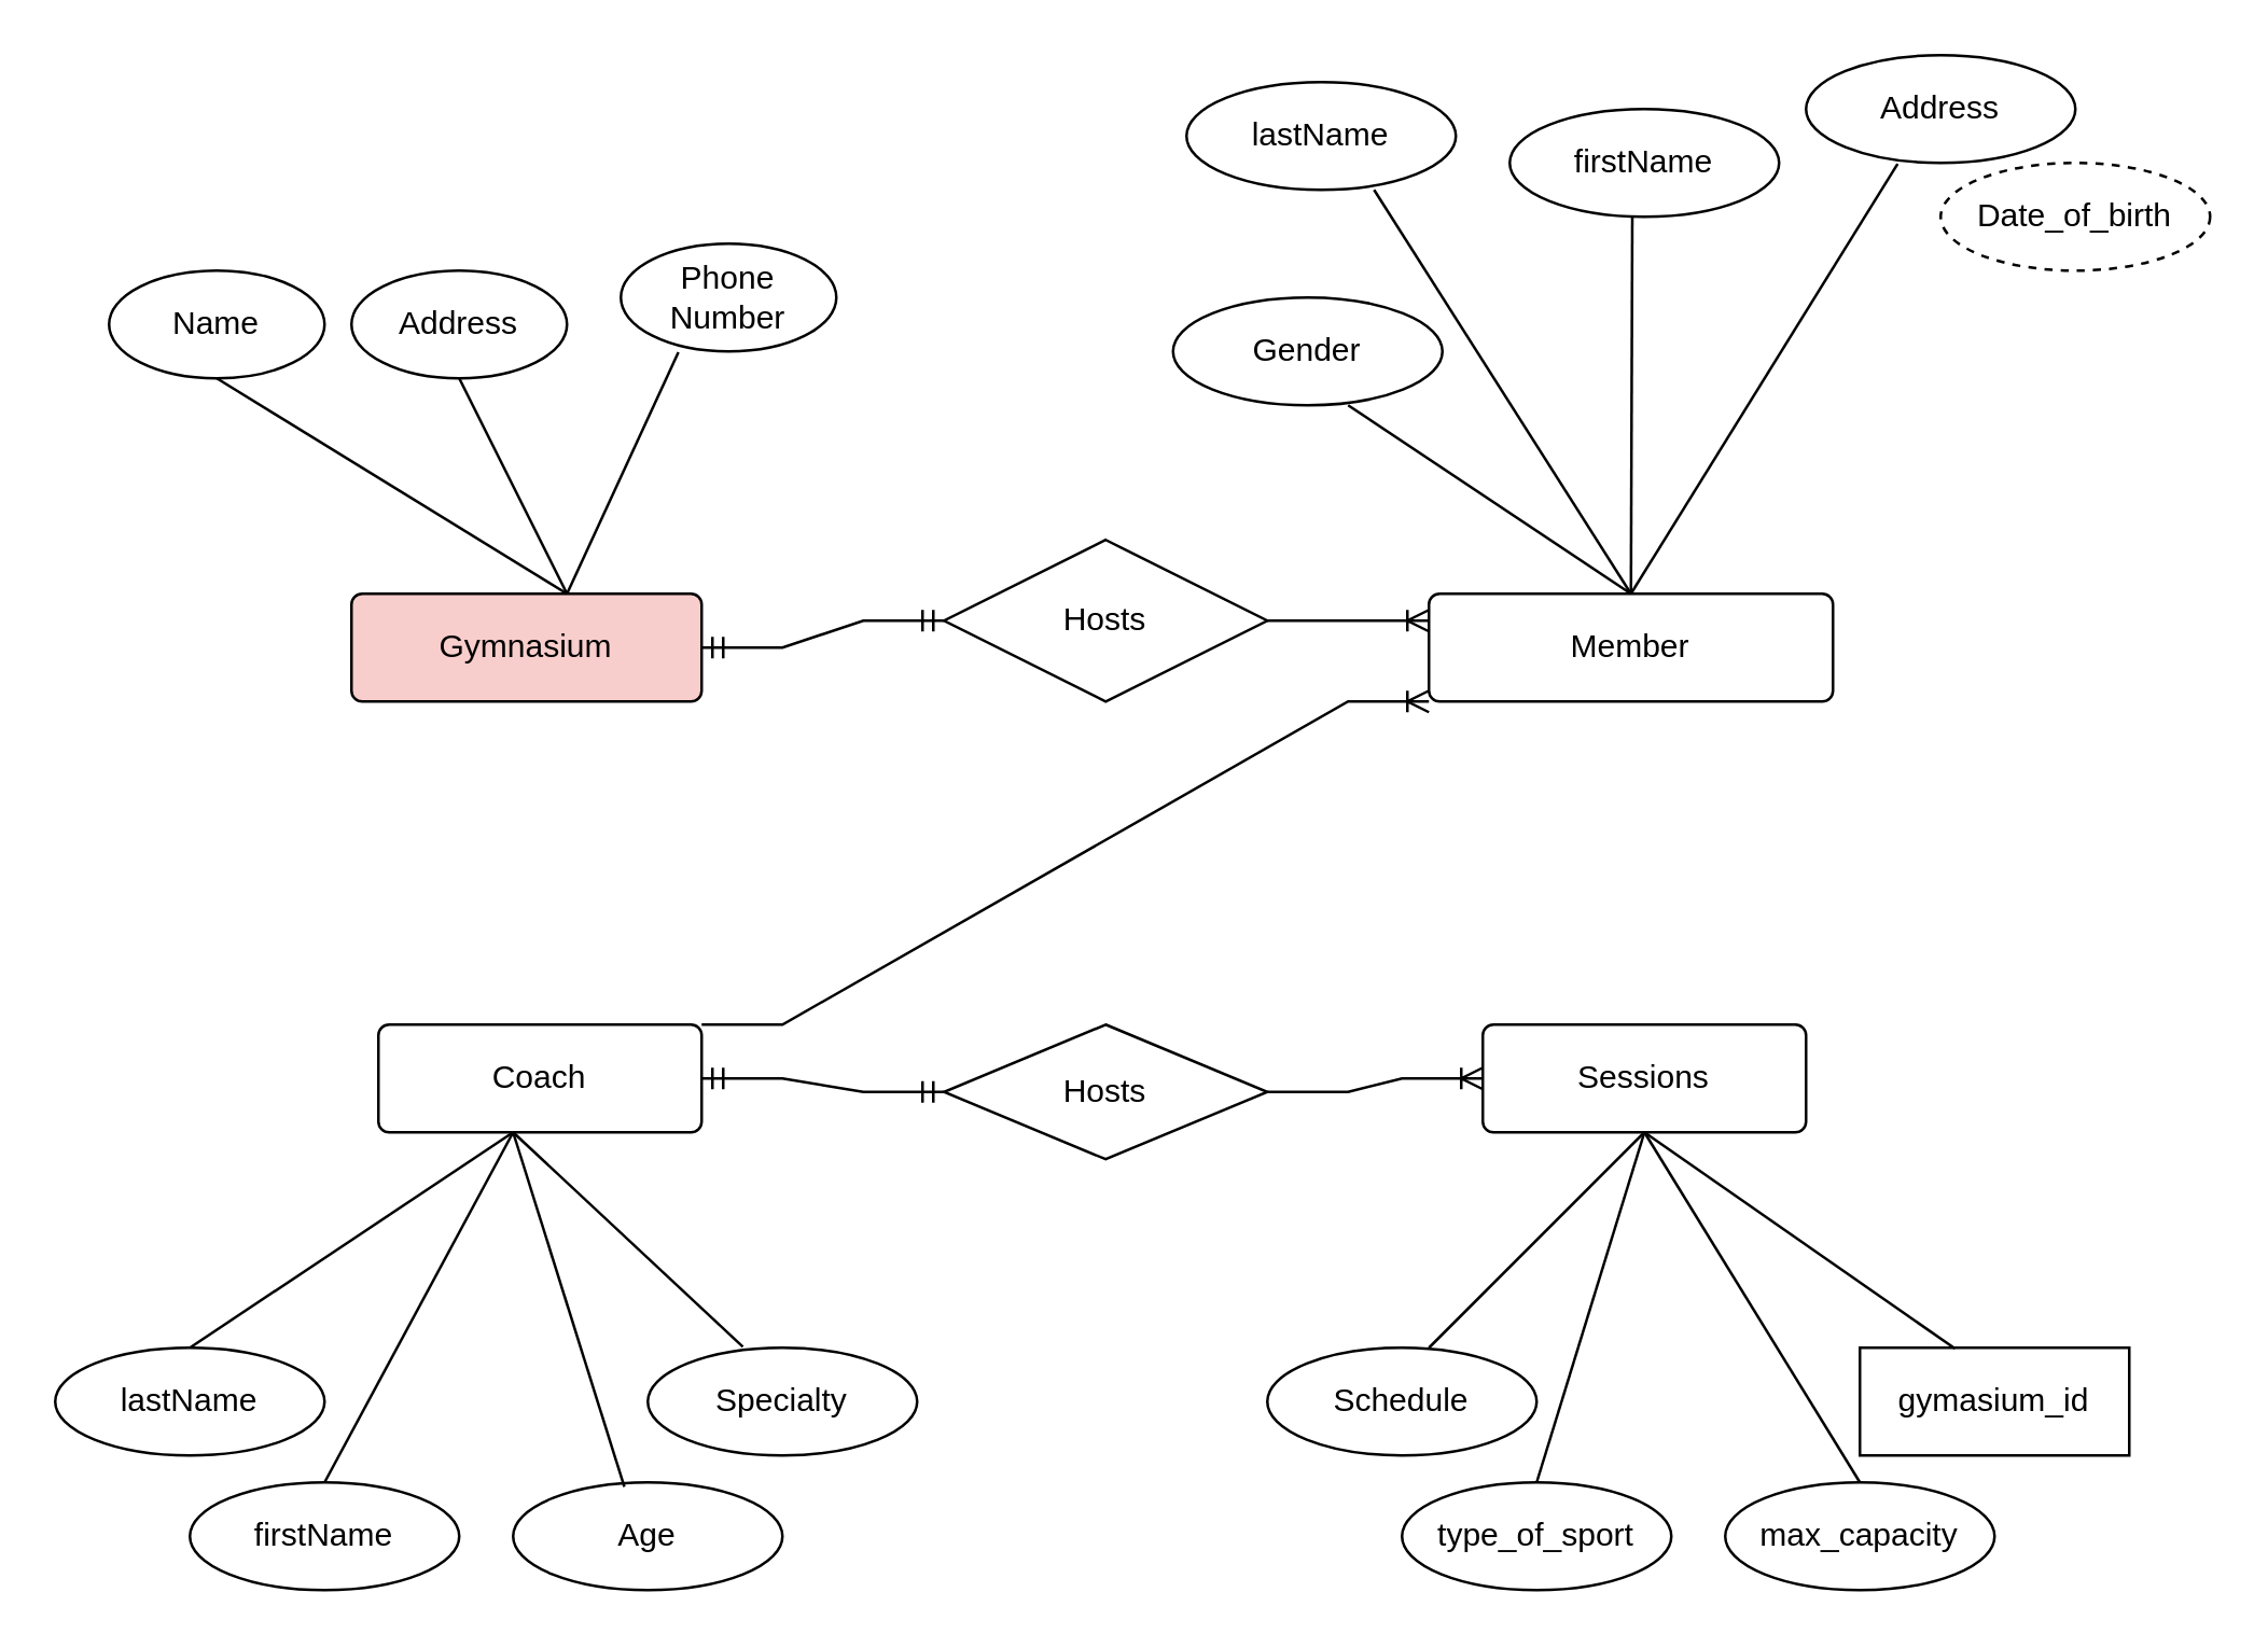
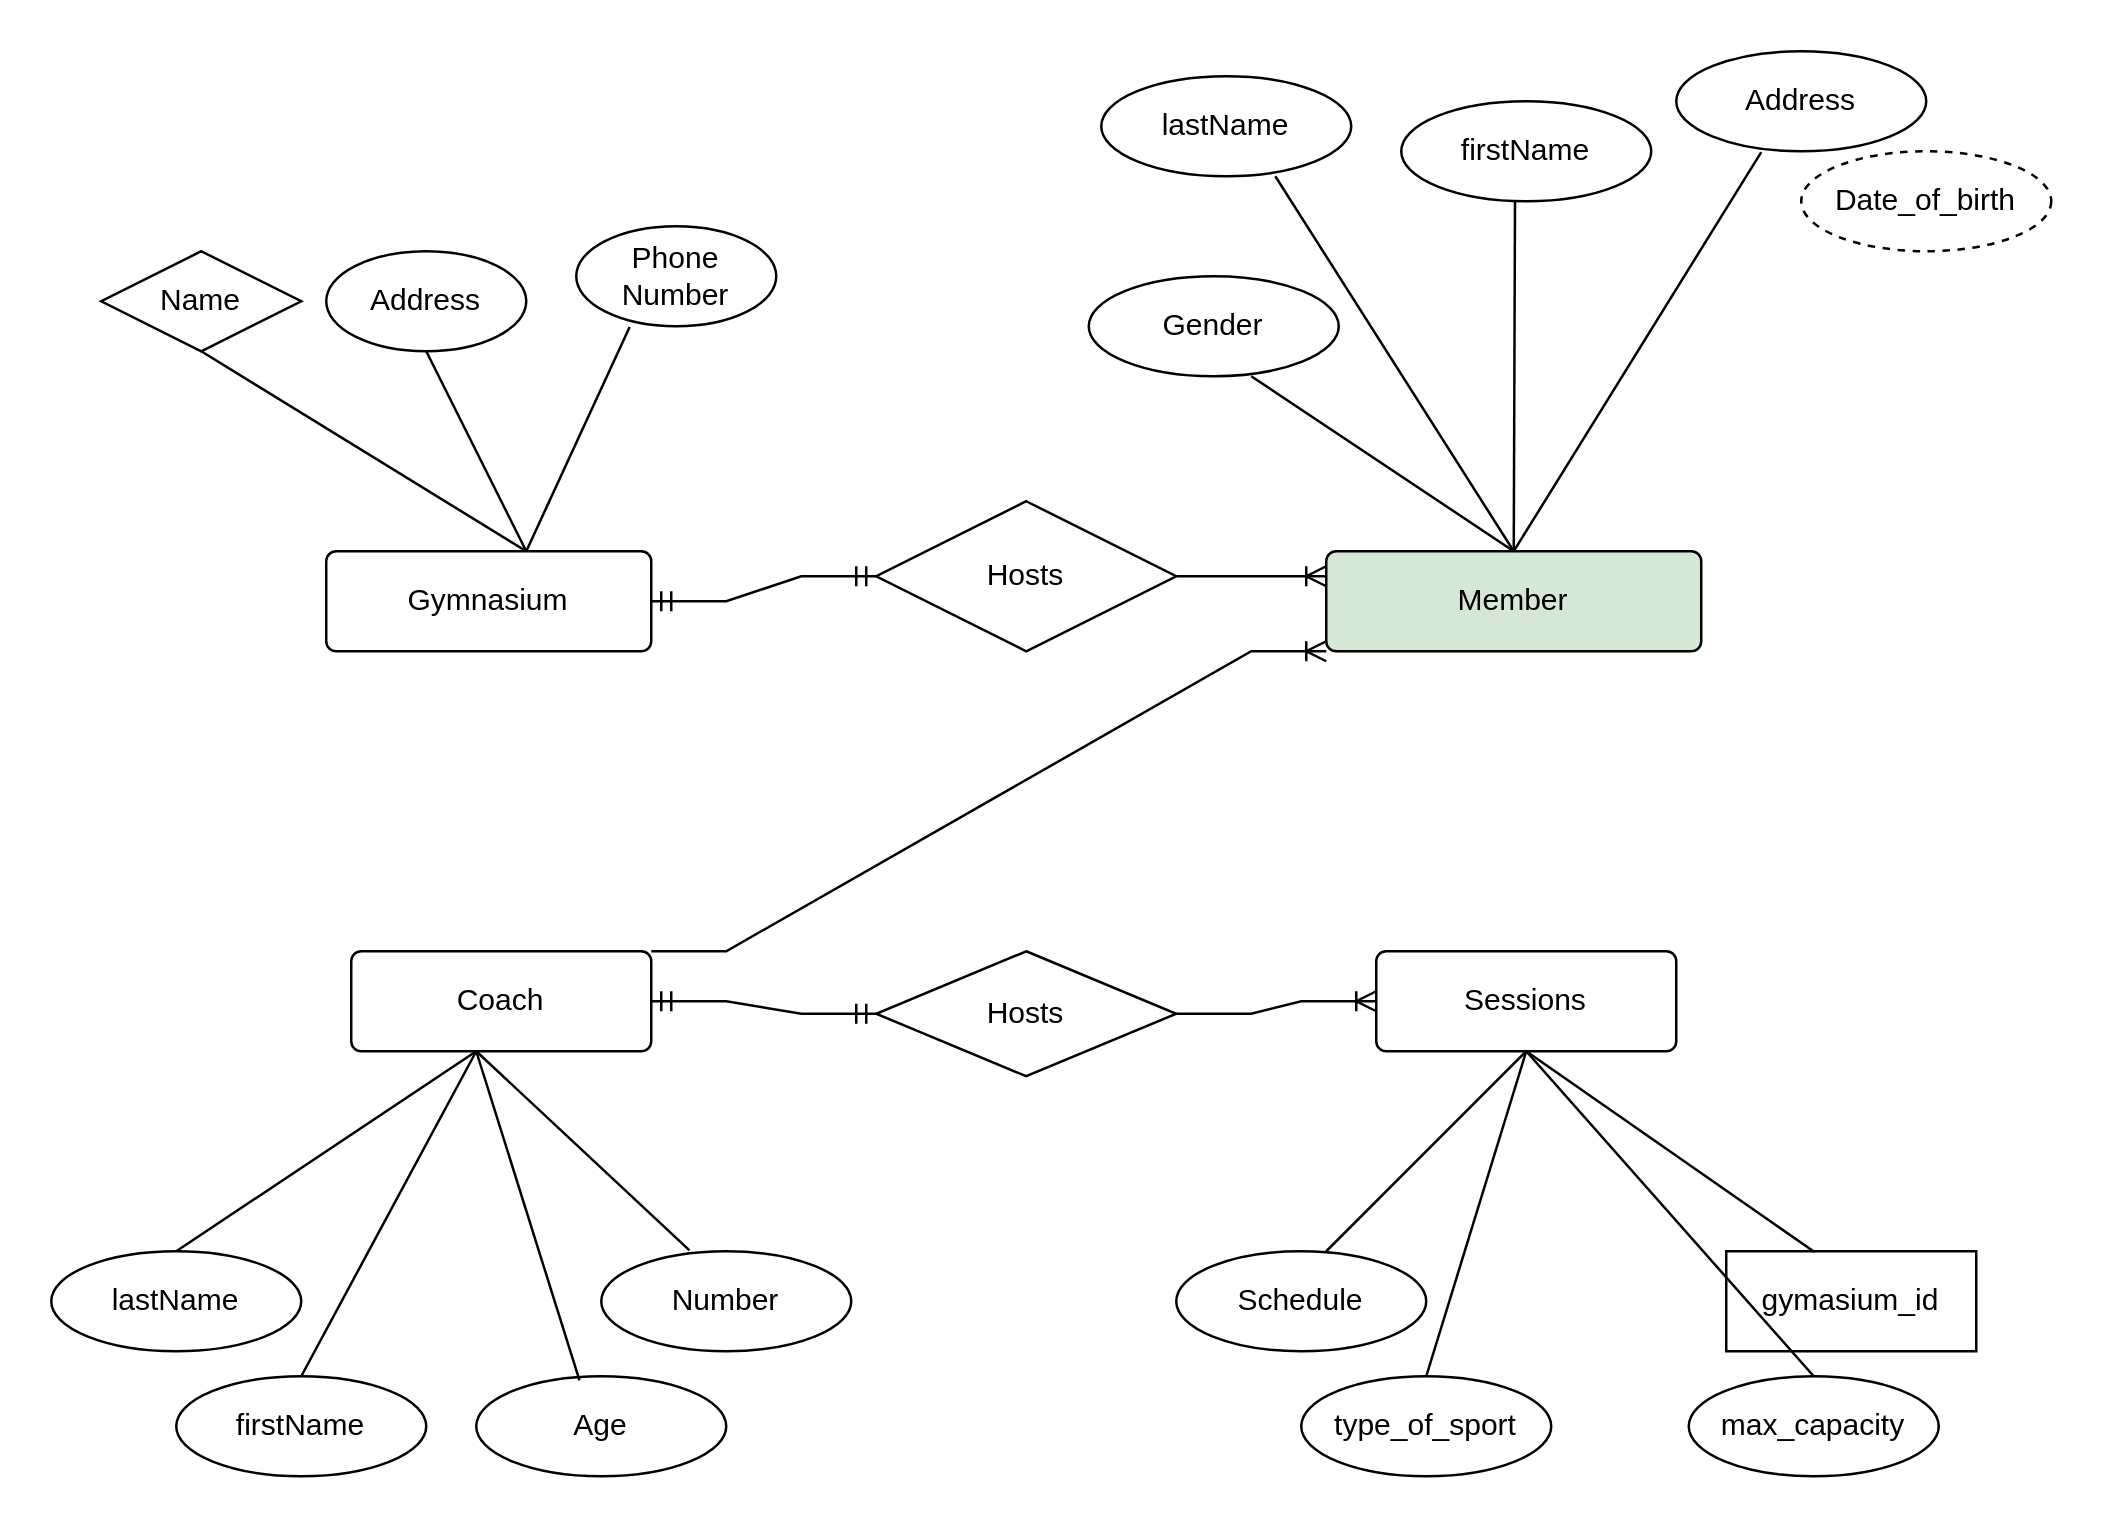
  <mxCell id="0" />
  <mxCell id="1" parent="0" />
- <mxCell id="2" value="Gymnasium" style="rounded=1;arcSize=10;whiteSpace=wrap;html=1;align=center;fillColor=#f8cecc;" vertex="1" parent="1"><mxGeometry x="130" y="220" width="130" height="40" as="geometry" /></mxCell>
- <mxCell id="3" value="Member" style="rounded=1;arcSize=10;whiteSpace=wrap;html=1;align=center;" vertex="1" parent="1"><mxGeometry x="530" y="220" width="150" height="40" as="geometry" /></mxCell>
- <mxCell id="4" value="Name" style="ellipse;whiteSpace=wrap;html=1;align=center;" vertex="1" parent="1"><mxGeometry x="40" y="100" width="80" height="40" as="geometry" /></mxCell>
+ <mxCell id="2" value="Gymnasium" style="rounded=1;arcSize=10;whiteSpace=wrap;html=1;align=center;" vertex="1" parent="1"><mxGeometry x="130" y="220" width="130" height="40" as="geometry" /></mxCell>
+ <mxCell id="3" value="Member" style="rounded=1;arcSize=10;whiteSpace=wrap;html=1;align=center;fillColor=#d5e8d4;" vertex="1" parent="1"><mxGeometry x="530" y="220" width="150" height="40" as="geometry" /></mxCell>
+ <mxCell id="4" value="Name" style="rhombus;whiteSpace=wrap;html=1;align=center;" vertex="1" parent="1"><mxGeometry x="40" y="100" width="80" height="40" as="geometry" /></mxCell>
  <mxCell id="5" value="Address" style="ellipse;whiteSpace=wrap;html=1;align=center;" vertex="1" parent="1"><mxGeometry x="130" y="100" width="80" height="40" as="geometry" /></mxCell>
  <mxCell id="6" value="Phone Number" style="ellipse;whiteSpace=wrap;html=1;align=center;" vertex="1" parent="1"><mxGeometry x="230" y="90" width="80" height="40" as="geometry" /></mxCell>
  <mxCell id="7" value="" style="endArrow=none;html=1;rounded=0;entryX=0.267;entryY=1.008;entryDx=0;entryDy=0;entryPerimeter=0;" edge="1" parent="1" target="6"><mxGeometry relative="1" as="geometry"><mxPoint x="210" y="220" as="sourcePoint" /><mxPoint x="240" y="150" as="targetPoint" /><Array as="points" /></mxGeometry></mxCell>
  <mxCell id="8" value="" style="endArrow=none;html=1;rounded=0;exitX=0.5;exitY=1;exitDx=0;exitDy=0;" edge="1" parent="1" source="4"><mxGeometry relative="1" as="geometry"><mxPoint x="90" y="150" as="sourcePoint" /><mxPoint x="210" y="220" as="targetPoint" /></mxGeometry></mxCell>
  <mxCell id="9" value="" style="endArrow=none;html=1;rounded=0;" edge="1" parent="1"><mxGeometry relative="1" as="geometry"><mxPoint x="170" y="140" as="sourcePoint" /><mxPoint x="210" y="220" as="targetPoint" /></mxGeometry></mxCell>
  <mxCell id="10" value="Hosts" style="shape=rhombus;perimeter=rhombusPerimeter;whiteSpace=wrap;html=1;align=center;" vertex="1" parent="1"><mxGeometry x="350" y="200" width="120" height="60" as="geometry" /></mxCell>
  <mxCell id="11" value="lastName" style="ellipse;whiteSpace=wrap;html=1;align=center;" vertex="1" parent="1"><mxGeometry x="440" y="30" width="100" height="40" as="geometry" /></mxCell>
  <mxCell id="12" value="Gender" style="ellipse;whiteSpace=wrap;html=1;align=center;" vertex="1" parent="1"><mxGeometry x="435" y="110" width="100" height="40" as="geometry" /></mxCell>
  <mxCell id="13" value="firstName" style="ellipse;whiteSpace=wrap;html=1;align=center;" vertex="1" parent="1"><mxGeometry x="560" y="40" width="100" height="40" as="geometry" /></mxCell>
  <mxCell id="14" value="Address" style="ellipse;whiteSpace=wrap;html=1;align=center;" vertex="1" parent="1"><mxGeometry x="670" y="20" width="100" height="40" as="geometry" /></mxCell>
  <mxCell id="15" value="Date_of_birth" style="ellipse;whiteSpace=wrap;html=1;align=center;dashed=1;" vertex="1" parent="1"><mxGeometry x="720" y="60" width="100" height="40" as="geometry" /></mxCell>
  <mxCell id="16" value="" style="endArrow=none;html=1;rounded=0;exitX=0.5;exitY=0;exitDx=0;exitDy=0;entryX=0.34;entryY=1.008;entryDx=0;entryDy=0;entryPerimeter=0;" edge="1" parent="1" source="3" target="14"><mxGeometry relative="1" as="geometry"><mxPoint x="560" y="170" as="sourcePoint" /><mxPoint x="725" y="70" as="targetPoint" /></mxGeometry></mxCell>
  <mxCell id="17" value="" style="endArrow=none;html=1;rounded=0;entryX=0.5;entryY=0;entryDx=0;entryDy=0;" edge="1" parent="1" target="3"><mxGeometry relative="1" as="geometry"><mxPoint x="509.632" y="70.004" as="sourcePoint" /><mxPoint x="610" y="210" as="targetPoint" /></mxGeometry></mxCell>
  <mxCell id="18" value="" style="endArrow=none;html=1;rounded=0;exitX=0.44;exitY=1.075;exitDx=0;exitDy=0;exitPerimeter=0;" edge="1" parent="1"><mxGeometry relative="1" as="geometry"><mxPoint x="605.5" y="80" as="sourcePoint" /><mxPoint x="605" y="220" as="targetPoint" /></mxGeometry></mxCell>
  <mxCell id="19" value="" style="endArrow=none;html=1;rounded=0;entryX=0.5;entryY=0;entryDx=0;entryDy=0;" edge="1" parent="1" target="3"><mxGeometry relative="1" as="geometry"><mxPoint x="500" y="150" as="sourcePoint" /><mxPoint x="610" y="220" as="targetPoint" /></mxGeometry></mxCell>
  <mxCell id="20" value="Coach" style="rounded=1;arcSize=10;whiteSpace=wrap;html=1;align=center;" vertex="1" parent="1"><mxGeometry x="140" y="380" width="120" height="40" as="geometry" /></mxCell>
  <mxCell id="21" value="Sessions" style="rounded=1;arcSize=10;whiteSpace=wrap;html=1;align=center;" vertex="1" parent="1"><mxGeometry x="550" y="380" width="120" height="40" as="geometry" /></mxCell>
  <mxCell id="22" value="Hosts" style="shape=rhombus;perimeter=rhombusPerimeter;whiteSpace=wrap;html=1;align=center;" vertex="1" parent="1"><mxGeometry x="350" y="380" width="120" height="50" as="geometry" /></mxCell>
  <mxCell id="23" value="lastName" style="ellipse;whiteSpace=wrap;html=1;align=center;" vertex="1" parent="1"><mxGeometry x="20" y="500" width="100" height="40" as="geometry" /></mxCell>
  <mxCell id="24" value="firstName" style="ellipse;whiteSpace=wrap;html=1;align=center;" vertex="1" parent="1"><mxGeometry x="70" y="550" width="100" height="40" as="geometry" /></mxCell>
- <mxCell id="25" value="Specialty" style="ellipse;whiteSpace=wrap;html=1;align=center;" vertex="1" parent="1"><mxGeometry x="240" y="500" width="100" height="40" as="geometry" /></mxCell>
+ <mxCell id="25" value="Number" style="ellipse;whiteSpace=wrap;html=1;align=center;" vertex="1" parent="1"><mxGeometry x="240" y="500" width="100" height="40" as="geometry" /></mxCell>
  <mxCell id="26" value="Age" style="ellipse;whiteSpace=wrap;html=1;align=center;" vertex="1" parent="1"><mxGeometry x="190" y="550" width="100" height="40" as="geometry" /></mxCell>
  <mxCell id="27" value="Schedule" style="ellipse;whiteSpace=wrap;html=1;align=center;" vertex="1" parent="1"><mxGeometry x="470" y="500" width="100" height="40" as="geometry" /></mxCell>
  <mxCell id="28" value="gymasium_id" style="whiteSpace=wrap;html=1;align=center;rounded=0;" vertex="1" parent="1"><mxGeometry x="690" y="500" width="100" height="40" as="geometry" /></mxCell>
  <mxCell id="29" value="type_of_sport" style="ellipse;whiteSpace=wrap;html=1;align=center;" vertex="1" parent="1"><mxGeometry x="520" y="550" width="100" height="40" as="geometry" /></mxCell>
- <mxCell id="30" value="max_capacity" style="ellipse;whiteSpace=wrap;html=1;align=center;" vertex="1" parent="1"><mxGeometry x="640" y="550" width="100" height="40" as="geometry" /></mxCell>
+ <mxCell id="30" value="max_capacity" style="ellipse;whiteSpace=wrap;html=1;align=center;" vertex="1" parent="1"><mxGeometry x="675" y="550" width="100" height="40" as="geometry" /></mxCell>
  <mxCell id="31" value="" style="endArrow=none;html=1;rounded=0;exitX=0.5;exitY=0;exitDx=0;exitDy=0;" edge="1" parent="1" source="23"><mxGeometry relative="1" as="geometry"><mxPoint x="60" y="510" as="sourcePoint" /><mxPoint x="190" y="420" as="targetPoint" /></mxGeometry></mxCell>
  <mxCell id="32" value="" style="endArrow=none;html=1;rounded=0;" edge="1" parent="1"><mxGeometry relative="1" as="geometry"><mxPoint x="120" y="550" as="sourcePoint" /><mxPoint x="190" y="420" as="targetPoint" /></mxGeometry></mxCell>
  <mxCell id="33" value="" style="endArrow=none;html=1;rounded=0;entryX=0.413;entryY=0.042;entryDx=0;entryDy=0;entryPerimeter=0;" edge="1" parent="1" target="26"><mxGeometry relative="1" as="geometry"><mxPoint x="190" y="420" as="sourcePoint" /><mxPoint x="310" y="530" as="targetPoint" /></mxGeometry></mxCell>
  <mxCell id="34" value="" style="endArrow=none;html=1;rounded=0;entryX=0.353;entryY=-0.008;entryDx=0;entryDy=0;entryPerimeter=0;" edge="1" parent="1" target="25"><mxGeometry relative="1" as="geometry"><mxPoint x="190" y="420" as="sourcePoint" /><mxPoint x="260" y="490" as="targetPoint" /></mxGeometry></mxCell>
  <mxCell id="35" value="" style="endArrow=none;html=1;rounded=0;" edge="1" parent="1"><mxGeometry relative="1" as="geometry"><mxPoint x="530" y="500" as="sourcePoint" /><mxPoint x="610" y="420" as="targetPoint" /></mxGeometry></mxCell>
  <mxCell id="36" value="" style="endArrow=none;html=1;rounded=0;exitX=0.5;exitY=0;exitDx=0;exitDy=0;" edge="1" parent="1" source="29"><mxGeometry relative="1" as="geometry"><mxPoint x="550" y="560" as="sourcePoint" /><mxPoint x="610" y="420" as="targetPoint" /></mxGeometry></mxCell>
  <mxCell id="37" value="" style="endArrow=none;html=1;rounded=0;entryX=0.5;entryY=0;entryDx=0;entryDy=0;" edge="1" parent="1" target="30"><mxGeometry relative="1" as="geometry"><mxPoint x="610" y="420" as="sourcePoint" /><mxPoint x="740" y="540" as="targetPoint" /></mxGeometry></mxCell>
  <mxCell id="38" value="" style="endArrow=none;html=1;rounded=0;entryX=0.353;entryY=0.008;entryDx=0;entryDy=0;entryPerimeter=0;" edge="1" parent="1" target="28"><mxGeometry relative="1" as="geometry"><mxPoint x="610" y="420" as="sourcePoint" /><mxPoint x="750" y="530" as="targetPoint" /></mxGeometry></mxCell>
  <mxCell id="39" value="" style="edgeStyle=entityRelationEdgeStyle;fontSize=12;html=1;endArrow=ERmandOne;startArrow=ERmandOne;rounded=0;exitX=1;exitY=0.5;exitDx=0;exitDy=0;entryX=0;entryY=0.5;entryDx=0;entryDy=0;" edge="1" parent="1" source="20" target="22"><mxGeometry width="100" height="100" relative="1" as="geometry"><mxPoint x="250" y="500" as="sourcePoint" /><mxPoint x="350" y="400" as="targetPoint" /></mxGeometry></mxCell>
  <mxCell id="40" value="" style="edgeStyle=entityRelationEdgeStyle;fontSize=12;html=1;endArrow=ERoneToMany;rounded=0;exitX=1;exitY=0.5;exitDx=0;exitDy=0;" edge="1" parent="1" source="22"><mxGeometry width="100" height="100" relative="1" as="geometry"><mxPoint x="480" y="410" as="sourcePoint" /><mxPoint x="550" y="400" as="targetPoint" /></mxGeometry></mxCell>
  <mxCell id="41" value="" style="edgeStyle=entityRelationEdgeStyle;fontSize=12;html=1;endArrow=ERoneToMany;rounded=0;exitX=1;exitY=0.5;exitDx=0;exitDy=0;" edge="1" parent="1" source="10"><mxGeometry width="100" height="100" relative="1" as="geometry"><mxPoint x="430" y="330" as="sourcePoint" /><mxPoint x="530" y="230" as="targetPoint" /></mxGeometry></mxCell>
  <mxCell id="42" value="" style="edgeStyle=entityRelationEdgeStyle;fontSize=12;html=1;endArrow=ERmandOne;startArrow=ERmandOne;rounded=0;exitX=1;exitY=0.5;exitDx=0;exitDy=0;" edge="1" parent="1" source="2"><mxGeometry width="100" height="100" relative="1" as="geometry"><mxPoint x="250" y="330" as="sourcePoint" /><mxPoint x="350" y="230" as="targetPoint" /></mxGeometry></mxCell>
  <mxCell id="43" value="" style="edgeStyle=entityRelationEdgeStyle;fontSize=12;html=1;endArrow=ERoneToMany;rounded=0;exitX=1;exitY=0;exitDx=0;exitDy=0;" edge="1" parent="1" source="20"><mxGeometry width="100" height="100" relative="1" as="geometry"><mxPoint x="440" y="360" as="sourcePoint" /><mxPoint x="530" y="260" as="targetPoint" /></mxGeometry></mxCell>
